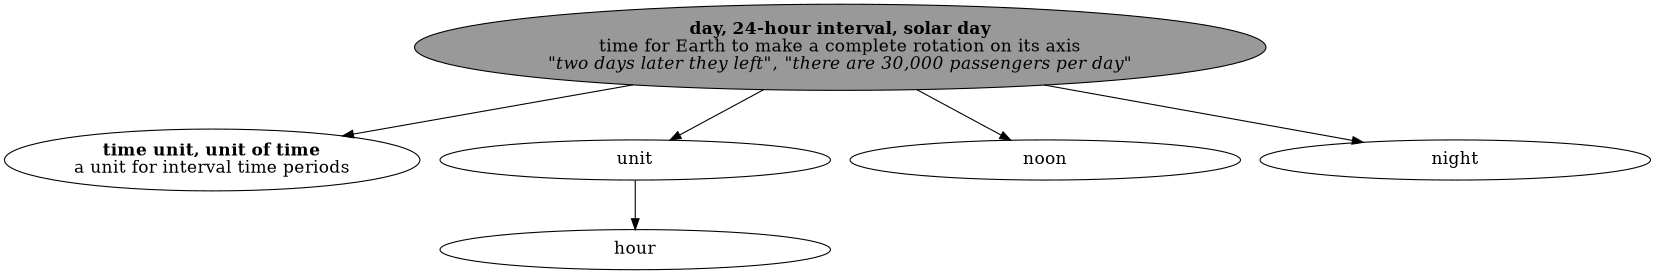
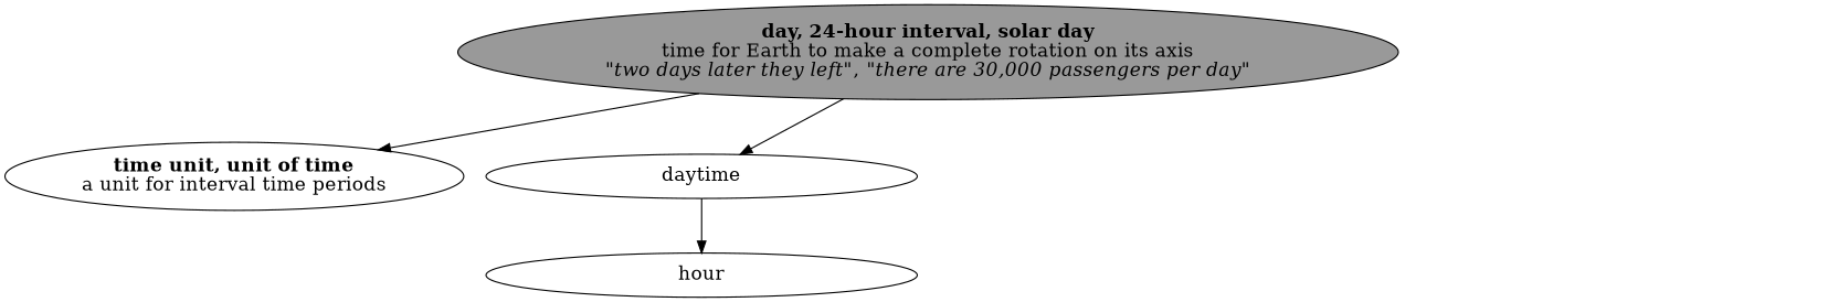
  digraph {
    fontname="DejaVu Serif"
    node [fontname="DejaVu Serif" fontsize=16]
    edge [fontname="DejaVu Serif"]
    n1 [fillcolor="#999999" label=<<b>day, 24-hour interval, solar day</b><br/>time for Earth to make a complete rotation on its axis<br/><i>"two days later they left"</i>, <i>"there are 30,000 passengers per day"</i>> style=filled width=5]
    n2 [label=<<b>time unit, unit of time</b><br/>a unit for interval time periods> width=5]
-   daytime [width=5 label=unit]
-   noon [width=5]
-   night [width=5]
+   daytime [width=5]
    hour [width=5]
    n1 -> n2
    n1 -> daytime
-   n1 -> noon
-   n1 -> night
    daytime -> hour
  }
